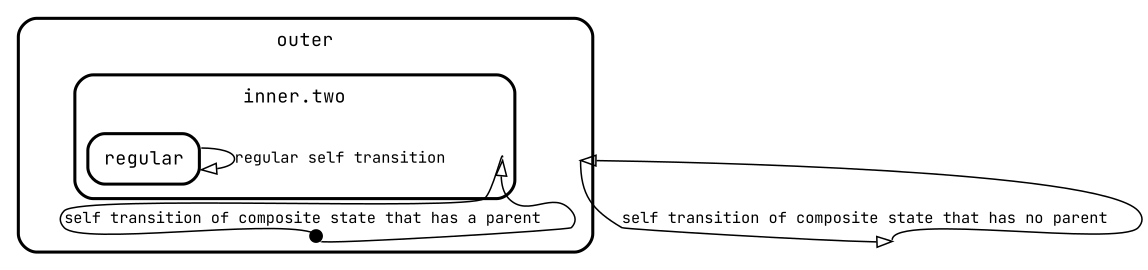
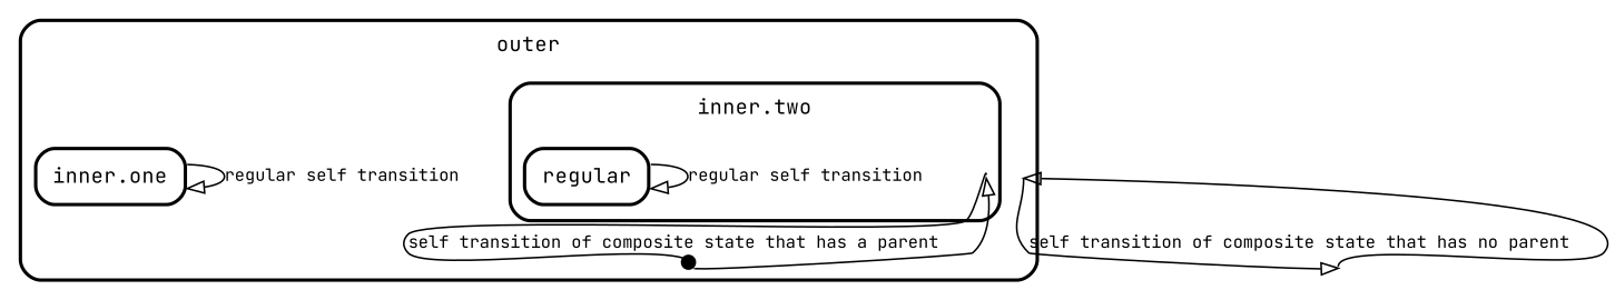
  digraph {
    compound=true
    fontname="JetBrains Mono"
    fontsize=12
    nodesep=0.3
    ordering=out
    penwidth=2.0
    rankdir=TB
    ranksep=0.1
    splines=true
    node [fillcolor="#FFFFFF01" fixedsize=true fontname="JetBrains Mono" fontsize=12 margin=0 penwidth=2.0 shape=point style=invis]
    edge [arrowhead=onormal fontname="JetBrains Mono" fontsize=10]
    "inner.two" [height=0 width=0]
    n2 [label=<        <table align="center" cellborder="0" border="2" style="rounded" width="48">         <tr><td width="48" cellpadding="7">regular</td></tr>       </table>     > shape=plaintext style=filled fixedsize=""]
    outer [height=0 width=0]
    "self_tr_inner.two_inner.two_3" [height=0 width=0 margin=""]
+   n5 [label=<        <table align="center" cellborder="0" border="2" style="rounded" width="48">         <tr><td width="48" cellpadding="7">inner.one</td></tr>       </table>     > shape=plaintext style=filled fixedsize=""]
    self_tr_outer_outer_1 [height=0 width=0 margin=""]
    subgraph cluster_1 {
      label=<       <table cellborder="0" border="0">         <tr><td>outer</td></tr>       </table>       >
      style=rounded
      outer
      "self_tr_inner.two_inner.two_3"
+     n5
      subgraph cluster_2 {
        label=<       <table cellborder="0" border="0">         <tr><td>inner.two</td></tr>       </table>       >
        style=rounded
        "inner.two"
        n2
      }
    }
    "inner.two" -> "self_tr_inner.two_inner.two_3" [arrowhead=dot headport=n label="self transition of composite state that has a parent   \l" tailport=n]
    n2 -> n2 [label="regular self transition   \l"]
    outer -> self_tr_outer_outer_1 [headport=s label="self transition of composite state that has no parent   \l" tailport=s]
    "self_tr_inner.two_inner.two_3" -> "inner.two" [tailport=s]
+   n5 -> n5 [label="regular self transition   \l"]
    self_tr_outer_outer_1 -> outer [tailport=n]
  }
